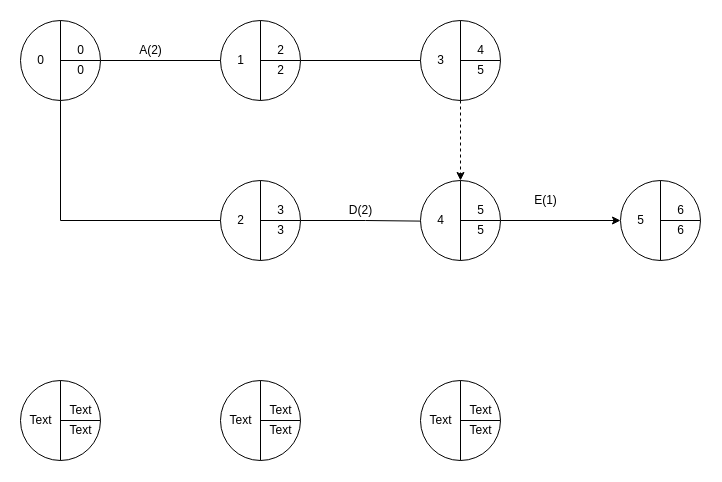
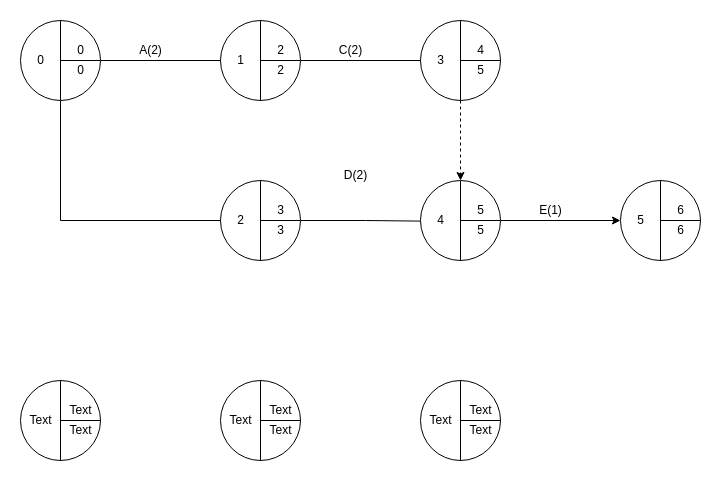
  <mxCell id="0" />
  <mxCell id="1" parent="0" />
  <mxCell id="2" style="edgeStyle=orthogonalEdgeStyle;rounded=0;orthogonalLoop=1;jettySize=auto;html=1;exitX=1;exitY=0.5;exitDx=0;exitDy=0;" edge="1" parent="1" source="4" target="15"><mxGeometry relative="1" as="geometry" /></mxCell>
  <mxCell id="3" style="edgeStyle=orthogonalEdgeStyle;rounded=0;orthogonalLoop=1;jettySize=auto;html=1;exitX=0.5;exitY=1;exitDx=0;exitDy=0;entryX=0;entryY=0.5;entryDx=0;entryDy=0;entryPerimeter=0;" edge="1" parent="1" source="4" target="47"><mxGeometry relative="1" as="geometry" /></mxCell>
  <mxCell id="4" value="" style="ellipse;whiteSpace=wrap;html=1;aspect=fixed;" vertex="1" parent="1"><mxGeometry x="20" y="20" width="80" height="80" as="geometry" /></mxCell>
  <mxCell id="5" value="" style="endArrow=none;html=1;entryX=0.5;entryY=0;entryDx=0;entryDy=0;exitX=0.5;exitY=1;exitDx=0;exitDy=0;" edge="1" parent="1" source="4" target="4"><mxGeometry width="50" height="50" relative="1" as="geometry"><mxPoint x="130" y="200" as="sourcePoint" /><mxPoint x="180" y="150" as="targetPoint" /></mxGeometry></mxCell>
  <mxCell id="6" value="" style="endArrow=none;html=1;exitX=1;exitY=0.5;exitDx=0;exitDy=0;" edge="1" parent="1" source="4"><mxGeometry width="50" height="50" relative="1" as="geometry"><mxPoint x="210" y="100" as="sourcePoint" /><mxPoint x="60" y="60" as="targetPoint" /></mxGeometry></mxCell>
  <mxCell id="7" value="0" style="text;html=1;align=center;verticalAlign=middle;resizable=0;points=[];autosize=1;strokeColor=none;" vertex="1" parent="1"><mxGeometry x="70" y="40" width="20" height="20" as="geometry" /></mxCell>
  <mxCell id="8" value="0" style="text;html=1;align=center;verticalAlign=middle;resizable=0;points=[];autosize=1;strokeColor=none;" vertex="1" parent="1"><mxGeometry x="30" y="50" width="20" height="20" as="geometry" /></mxCell>
  <mxCell id="9" value="0" style="text;html=1;align=center;verticalAlign=middle;resizable=0;points=[];autosize=1;strokeColor=none;" vertex="1" parent="1"><mxGeometry x="70" y="60" width="20" height="20" as="geometry" /></mxCell>
  <mxCell id="10" style="edgeStyle=orthogonalEdgeStyle;rounded=0;orthogonalLoop=1;jettySize=auto;html=1;exitX=1;exitY=0.5;exitDx=0;exitDy=0;" edge="1" parent="1" source="11" target="21"><mxGeometry relative="1" as="geometry" /></mxCell>
  <mxCell id="11" value="" style="ellipse;whiteSpace=wrap;html=1;aspect=fixed;" vertex="1" parent="1"><mxGeometry x="220" y="20" width="80" height="80" as="geometry" /></mxCell>
  <mxCell id="12" value="" style="endArrow=none;html=1;entryX=0.5;entryY=0;entryDx=0;entryDy=0;exitX=0.5;exitY=1;exitDx=0;exitDy=0;" edge="1" parent="1" source="11" target="11"><mxGeometry width="50" height="50" relative="1" as="geometry"><mxPoint x="330" y="200" as="sourcePoint" /><mxPoint x="380" y="150" as="targetPoint" /></mxGeometry></mxCell>
  <mxCell id="13" value="" style="endArrow=none;html=1;exitX=1;exitY=0.5;exitDx=0;exitDy=0;" edge="1" parent="1" source="11"><mxGeometry width="50" height="50" relative="1" as="geometry"><mxPoint x="410" y="100" as="sourcePoint" /><mxPoint x="260" y="60" as="targetPoint" /></mxGeometry></mxCell>
  <mxCell id="14" value="2" style="text;html=1;align=center;verticalAlign=middle;resizable=0;points=[];autosize=1;strokeColor=none;" vertex="1" parent="1"><mxGeometry x="270" y="40" width="20" height="20" as="geometry" /></mxCell>
  <mxCell id="15" value="1" style="text;html=1;align=center;verticalAlign=middle;resizable=0;points=[];autosize=1;strokeColor=none;" vertex="1" parent="1"><mxGeometry x="230" y="50" width="20" height="20" as="geometry" /></mxCell>
  <mxCell id="16" value="2" style="text;html=1;align=center;verticalAlign=middle;resizable=0;points=[];autosize=1;strokeColor=none;" vertex="1" parent="1"><mxGeometry x="270" y="60" width="20" height="20" as="geometry" /></mxCell>
  <mxCell id="17" value="" style="ellipse;whiteSpace=wrap;html=1;aspect=fixed;" vertex="1" parent="1"><mxGeometry x="420" y="20" width="80" height="80" as="geometry" /></mxCell>
  <mxCell id="18" value="" style="endArrow=none;html=1;entryX=0.5;entryY=0;entryDx=0;entryDy=0;exitX=0.5;exitY=1;exitDx=0;exitDy=0;" edge="1" parent="1" source="17" target="17"><mxGeometry width="50" height="50" relative="1" as="geometry"><mxPoint x="530" y="200" as="sourcePoint" /><mxPoint x="580" y="150" as="targetPoint" /></mxGeometry></mxCell>
  <mxCell id="19" value="" style="endArrow=none;html=1;exitX=1;exitY=0.5;exitDx=0;exitDy=0;" edge="1" parent="1" source="17"><mxGeometry width="50" height="50" relative="1" as="geometry"><mxPoint x="610" y="100" as="sourcePoint" /><mxPoint x="460" y="60" as="targetPoint" /></mxGeometry></mxCell>
  <mxCell id="20" value="4" style="text;html=1;align=center;verticalAlign=middle;resizable=0;points=[];autosize=1;strokeColor=none;" vertex="1" parent="1"><mxGeometry x="470" y="40" width="20" height="20" as="geometry" /></mxCell>
  <mxCell id="21" value="3" style="text;html=1;align=center;verticalAlign=middle;resizable=0;points=[];autosize=1;strokeColor=none;" vertex="1" parent="1"><mxGeometry x="430" y="50" width="20" height="20" as="geometry" /></mxCell>
  <mxCell id="22" value="5" style="text;html=1;align=center;verticalAlign=middle;resizable=0;points=[];autosize=1;strokeColor=none;" vertex="1" parent="1"><mxGeometry x="470" y="60" width="20" height="20" as="geometry" /></mxCell>
  <mxCell id="23" value="" style="ellipse;whiteSpace=wrap;html=1;aspect=fixed;" vertex="1" parent="1"><mxGeometry x="20" y="380" width="80" height="80" as="geometry" /></mxCell>
  <mxCell id="24" value="" style="endArrow=none;html=1;entryX=0.5;entryY=0;entryDx=0;entryDy=0;exitX=0.5;exitY=1;exitDx=0;exitDy=0;" edge="1" parent="1" source="23" target="23"><mxGeometry width="50" height="50" relative="1" as="geometry"><mxPoint x="130" y="560" as="sourcePoint" /><mxPoint x="180" y="510" as="targetPoint" /></mxGeometry></mxCell>
  <mxCell id="25" value="" style="endArrow=none;html=1;exitX=1;exitY=0.5;exitDx=0;exitDy=0;" edge="1" parent="1" source="23"><mxGeometry width="50" height="50" relative="1" as="geometry"><mxPoint x="210" y="460" as="sourcePoint" /><mxPoint x="60" y="420" as="targetPoint" /></mxGeometry></mxCell>
  <mxCell id="26" value="Text" style="text;html=1;align=center;verticalAlign=middle;resizable=0;points=[];autosize=1;strokeColor=none;" vertex="1" parent="1"><mxGeometry x="60" y="400" width="40" height="20" as="geometry" /></mxCell>
  <mxCell id="27" value="Text" style="text;html=1;align=center;verticalAlign=middle;resizable=0;points=[];autosize=1;strokeColor=none;" vertex="1" parent="1"><mxGeometry x="20" y="410" width="40" height="20" as="geometry" /></mxCell>
  <mxCell id="28" value="Text" style="text;html=1;align=center;verticalAlign=middle;resizable=0;points=[];autosize=1;strokeColor=none;" vertex="1" parent="1"><mxGeometry x="60" y="420" width="40" height="20" as="geometry" /></mxCell>
  <mxCell id="29" value="" style="ellipse;whiteSpace=wrap;html=1;aspect=fixed;" vertex="1" parent="1"><mxGeometry x="220" y="380" width="80" height="80" as="geometry" /></mxCell>
  <mxCell id="30" value="" style="endArrow=none;html=1;entryX=0.5;entryY=0;entryDx=0;entryDy=0;exitX=0.5;exitY=1;exitDx=0;exitDy=0;" edge="1" parent="1" source="29" target="29"><mxGeometry width="50" height="50" relative="1" as="geometry"><mxPoint x="330" y="560" as="sourcePoint" /><mxPoint x="380" y="510" as="targetPoint" /></mxGeometry></mxCell>
  <mxCell id="31" value="" style="endArrow=none;html=1;exitX=1;exitY=0.5;exitDx=0;exitDy=0;" edge="1" parent="1" source="29"><mxGeometry width="50" height="50" relative="1" as="geometry"><mxPoint x="410" y="460" as="sourcePoint" /><mxPoint x="260" y="420" as="targetPoint" /></mxGeometry></mxCell>
  <mxCell id="32" value="Text" style="text;html=1;align=center;verticalAlign=middle;resizable=0;points=[];autosize=1;strokeColor=none;" vertex="1" parent="1"><mxGeometry x="260" y="400" width="40" height="20" as="geometry" /></mxCell>
  <mxCell id="33" value="Text" style="text;html=1;align=center;verticalAlign=middle;resizable=0;points=[];autosize=1;strokeColor=none;" vertex="1" parent="1"><mxGeometry x="220" y="410" width="40" height="20" as="geometry" /></mxCell>
  <mxCell id="34" value="Text" style="text;html=1;align=center;verticalAlign=middle;resizable=0;points=[];autosize=1;strokeColor=none;" vertex="1" parent="1"><mxGeometry x="260" y="420" width="40" height="20" as="geometry" /></mxCell>
  <mxCell id="35" value="" style="ellipse;whiteSpace=wrap;html=1;aspect=fixed;" vertex="1" parent="1"><mxGeometry x="420" y="380" width="80" height="80" as="geometry" /></mxCell>
  <mxCell id="36" value="" style="endArrow=none;html=1;entryX=0.5;entryY=0;entryDx=0;entryDy=0;exitX=0.5;exitY=1;exitDx=0;exitDy=0;" edge="1" parent="1" source="35" target="35"><mxGeometry width="50" height="50" relative="1" as="geometry"><mxPoint x="530" y="560" as="sourcePoint" /><mxPoint x="580" y="510" as="targetPoint" /></mxGeometry></mxCell>
  <mxCell id="37" value="" style="endArrow=none;html=1;exitX=1;exitY=0.5;exitDx=0;exitDy=0;" edge="1" parent="1" source="35"><mxGeometry width="50" height="50" relative="1" as="geometry"><mxPoint x="610" y="460" as="sourcePoint" /><mxPoint x="460" y="420" as="targetPoint" /></mxGeometry></mxCell>
  <mxCell id="38" value="Text" style="text;html=1;align=center;verticalAlign=middle;resizable=0;points=[];autosize=1;strokeColor=none;" vertex="1" parent="1"><mxGeometry x="460" y="400" width="40" height="20" as="geometry" /></mxCell>
  <mxCell id="39" value="Text" style="text;html=1;align=center;verticalAlign=middle;resizable=0;points=[];autosize=1;strokeColor=none;" vertex="1" parent="1"><mxGeometry x="420" y="410" width="40" height="20" as="geometry" /></mxCell>
  <mxCell id="40" value="Text" style="text;html=1;align=center;verticalAlign=middle;resizable=0;points=[];autosize=1;strokeColor=none;" vertex="1" parent="1"><mxGeometry x="460" y="420" width="40" height="20" as="geometry" /></mxCell>
  <mxCell id="41" value="A(2)" style="text;html=1;align=center;verticalAlign=middle;resizable=0;points=[];autosize=1;strokeColor=none;" vertex="1" parent="1"><mxGeometry x="130" y="40" width="40" height="20" as="geometry" /></mxCell>
  <mxCell id="42" style="edgeStyle=orthogonalEdgeStyle;rounded=0;orthogonalLoop=1;jettySize=auto;html=1;exitX=1;exitY=0.5;exitDx=0;exitDy=0;entryX=0.01;entryY=0.536;entryDx=0;entryDy=0;entryPerimeter=0;" edge="1" parent="1" source="43" target="54"><mxGeometry relative="1" as="geometry" /></mxCell>
  <mxCell id="43" value="" style="ellipse;whiteSpace=wrap;html=1;aspect=fixed;" vertex="1" parent="1"><mxGeometry x="220" y="180" width="80" height="80" as="geometry" /></mxCell>
  <mxCell id="44" value="" style="endArrow=none;html=1;entryX=0.5;entryY=0;entryDx=0;entryDy=0;exitX=0.5;exitY=1;exitDx=0;exitDy=0;" edge="1" parent="1" source="43" target="43"><mxGeometry width="50" height="50" relative="1" as="geometry"><mxPoint x="330" y="360" as="sourcePoint" /><mxPoint x="380" y="310" as="targetPoint" /></mxGeometry></mxCell>
  <mxCell id="45" value="" style="endArrow=none;html=1;exitX=1;exitY=0.5;exitDx=0;exitDy=0;" edge="1" parent="1" source="43"><mxGeometry width="50" height="50" relative="1" as="geometry"><mxPoint x="410" y="260" as="sourcePoint" /><mxPoint x="260" y="220" as="targetPoint" /></mxGeometry></mxCell>
  <mxCell id="46" value="3" style="text;html=1;align=center;verticalAlign=middle;resizable=0;points=[];autosize=1;strokeColor=none;" vertex="1" parent="1"><mxGeometry x="270" y="200" width="20" height="20" as="geometry" /></mxCell>
  <mxCell id="47" value="2" style="text;html=1;align=center;verticalAlign=middle;resizable=0;points=[];autosize=1;strokeColor=none;" vertex="1" parent="1"><mxGeometry x="230" y="210" width="20" height="20" as="geometry" /></mxCell>
  <mxCell id="48" value="3" style="text;html=1;align=center;verticalAlign=middle;resizable=0;points=[];autosize=1;strokeColor=none;" vertex="1" parent="1"><mxGeometry x="270" y="220" width="20" height="20" as="geometry" /></mxCell>
  <mxCell id="49" style="edgeStyle=orthogonalEdgeStyle;rounded=0;orthogonalLoop=1;jettySize=auto;html=1;exitX=1;exitY=0.5;exitDx=0;exitDy=0;entryX=0;entryY=0.5;entryDx=0;entryDy=0;" edge="1" parent="1" source="50" target="59"><mxGeometry relative="1" as="geometry" /></mxCell>
  <mxCell id="50" value="" style="ellipse;whiteSpace=wrap;html=1;aspect=fixed;" vertex="1" parent="1"><mxGeometry x="420" y="180" width="80" height="80" as="geometry" /></mxCell>
  <mxCell id="51" value="" style="endArrow=none;html=1;entryX=0.5;entryY=0;entryDx=0;entryDy=0;exitX=0.5;exitY=1;exitDx=0;exitDy=0;" edge="1" parent="1" source="50" target="50"><mxGeometry width="50" height="50" relative="1" as="geometry"><mxPoint x="530" y="360" as="sourcePoint" /><mxPoint x="580" y="310" as="targetPoint" /></mxGeometry></mxCell>
  <mxCell id="52" value="" style="endArrow=none;html=1;exitX=1;exitY=0.5;exitDx=0;exitDy=0;" edge="1" parent="1" source="50"><mxGeometry width="50" height="50" relative="1" as="geometry"><mxPoint x="610" y="260" as="sourcePoint" /><mxPoint x="460" y="220" as="targetPoint" /></mxGeometry></mxCell>
  <mxCell id="53" value="5" style="text;html=1;align=center;verticalAlign=middle;resizable=0;points=[];autosize=1;strokeColor=none;" vertex="1" parent="1"><mxGeometry x="470" y="200" width="20" height="20" as="geometry" /></mxCell>
  <mxCell id="54" value="4" style="text;html=1;align=center;verticalAlign=middle;resizable=0;points=[];autosize=1;strokeColor=none;" vertex="1" parent="1"><mxGeometry x="430" y="210" width="20" height="20" as="geometry" /></mxCell>
  <mxCell id="55" value="5" style="text;html=1;align=center;verticalAlign=middle;resizable=0;points=[];autosize=1;strokeColor=none;" vertex="1" parent="1"><mxGeometry x="470" y="220" width="20" height="20" as="geometry" /></mxCell>
- <mxCell id="57" value="D(2)" style="text;html=1;align=center;verticalAlign=middle;resizable=0;points=[];autosize=1;strokeColor=none;" vertex="1" parent="1"><mxGeometry x="340" y="200" width="40" height="20" as="geometry" /></mxCell>
+ <mxCell id="56" value="C(2)" style="text;html=1;align=center;verticalAlign=middle;resizable=0;points=[];autosize=1;strokeColor=none;" vertex="1" parent="1"><mxGeometry x="330" y="40" width="40" height="20" as="geometry" /></mxCell>
+ <mxCell id="57" value="D(2)" style="text;html=1;align=center;verticalAlign=middle;resizable=0;points=[];autosize=1;strokeColor=none;" vertex="1" parent="1"><mxGeometry x="335" y="165" width="40" height="20" as="geometry" /></mxCell>
  <mxCell id="58" value="" style="html=1;labelBackgroundColor=#ffffff;startArrow=none;startFill=0;startSize=6;endArrow=classic;endFill=1;endSize=6;jettySize=auto;orthogonalLoop=1;strokeWidth=1;dashed=1;fontSize=14;entryX=0.5;entryY=0;entryDx=0;entryDy=0;" edge="1" parent="1" target="50"><mxGeometry width="60" height="60" relative="1" as="geometry"><mxPoint x="460" y="100" as="sourcePoint" /><mxPoint x="360" y="120" as="targetPoint" /></mxGeometry></mxCell>
  <mxCell id="59" value="" style="ellipse;whiteSpace=wrap;html=1;aspect=fixed;" vertex="1" parent="1"><mxGeometry x="620" y="180" width="80" height="80" as="geometry" /></mxCell>
  <mxCell id="60" value="" style="endArrow=none;html=1;entryX=0.5;entryY=0;entryDx=0;entryDy=0;exitX=0.5;exitY=1;exitDx=0;exitDy=0;" edge="1" parent="1" source="59" target="59"><mxGeometry width="50" height="50" relative="1" as="geometry"><mxPoint x="730" y="360" as="sourcePoint" /><mxPoint x="780" y="310" as="targetPoint" /></mxGeometry></mxCell>
  <mxCell id="61" value="" style="endArrow=none;html=1;exitX=1;exitY=0.5;exitDx=0;exitDy=0;" edge="1" parent="1" source="59"><mxGeometry width="50" height="50" relative="1" as="geometry"><mxPoint x="810" y="260" as="sourcePoint" /><mxPoint x="660" y="220" as="targetPoint" /></mxGeometry></mxCell>
  <mxCell id="62" value="6" style="text;html=1;align=center;verticalAlign=middle;resizable=0;points=[];autosize=1;strokeColor=none;" vertex="1" parent="1"><mxGeometry x="670" y="200" width="20" height="20" as="geometry" /></mxCell>
  <mxCell id="63" value="5" style="text;html=1;align=center;verticalAlign=middle;resizable=0;points=[];autosize=1;strokeColor=none;" vertex="1" parent="1"><mxGeometry x="630" y="210" width="20" height="20" as="geometry" /></mxCell>
  <mxCell id="64" value="6" style="text;html=1;align=center;verticalAlign=middle;resizable=0;points=[];autosize=1;strokeColor=none;" vertex="1" parent="1"><mxGeometry x="670" y="220" width="20" height="20" as="geometry" /></mxCell>
- <mxCell id="65" value="E(1)" style="text;html=1;align=center;verticalAlign=middle;resizable=0;points=[];autosize=1;strokeColor=none;" vertex="1" parent="1"><mxGeometry x="525" y="190" width="40" height="20" as="geometry" /></mxCell>
+ <mxCell id="65" value="E(1)" style="text;html=1;align=center;verticalAlign=middle;resizable=0;points=[];autosize=1;strokeColor=none;" vertex="1" parent="1"><mxGeometry x="530" y="200" width="40" height="20" as="geometry" /></mxCell>
